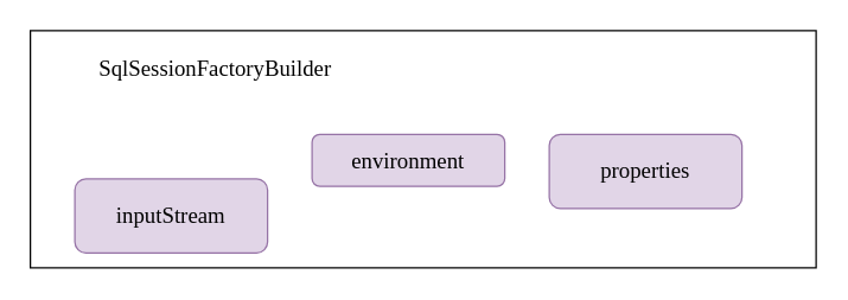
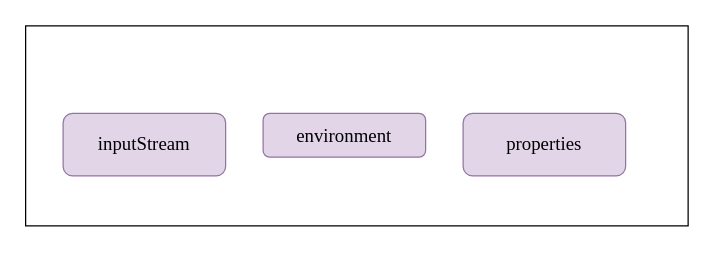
  <mxCell id="0" />
  <mxCell id="1" parent="0" />
  <mxCell id="2" value="" style="rounded=0;whiteSpace=wrap;html=1;" vertex="1" parent="1"><mxGeometry x="20" y="20" width="530" height="160" as="geometry" /></mxCell>
- <mxCell id="3" value="&lt;pre style=&quot;font-size: 11.3pt&quot;&gt;&lt;font face=&quot;menlo&quot;&gt;inputStream&lt;/font&gt;&lt;/pre&gt;" style="rounded=1;whiteSpace=wrap;html=1;fontFamily=menlo;fillColor=#e1d5e7;strokeColor=#9673a6;" vertex="1" parent="1"><mxGeometry x="50" y="120" width="130" height="50" as="geometry" /></mxCell>
+ <mxCell id="3" value="&lt;pre style=&quot;font-size: 11.3pt&quot;&gt;&lt;font face=&quot;menlo&quot;&gt;inputStream&lt;/font&gt;&lt;/pre&gt;" style="rounded=1;whiteSpace=wrap;html=1;fontFamily=menlo;fillColor=#e1d5e7;strokeColor=#9673a6;" vertex="1" parent="1"><mxGeometry x="50" y="90" width="130" height="50" as="geometry" /></mxCell>
  <mxCell id="4" value="&lt;pre&gt;&lt;font face=&quot;menlo&quot;&gt;&lt;span style=&quot;font-size: 15.067px&quot;&gt;environment&lt;/span&gt;&lt;/font&gt;&lt;span style=&quot;font-size: 11.3pt&quot;&gt;&lt;br&gt;&lt;/span&gt;&lt;/pre&gt;" style="rounded=1;whiteSpace=wrap;html=1;fontFamily=menlo;fillColor=#e1d5e7;strokeColor=#9673a6;" vertex="1" parent="1"><mxGeometry x="210" y="90" width="130" height="35" as="geometry" /></mxCell>
  <mxCell id="5" value="&lt;pre&gt;&lt;font face=&quot;menlo&quot;&gt;&lt;span style=&quot;font-size: 15.067px&quot;&gt;properties&lt;/span&gt;&lt;/font&gt;&lt;span style=&quot;font-size: 11.3pt&quot;&gt;&lt;br&gt;&lt;/span&gt;&lt;/pre&gt;" style="rounded=1;whiteSpace=wrap;html=1;fontFamily=menlo;fillColor=#e1d5e7;strokeColor=#9673a6;" vertex="1" parent="1"><mxGeometry x="370" y="90" width="130" height="50" as="geometry" /></mxCell>
- <mxCell id="6" value="&lt;font face=&quot;menlo&quot;&gt;SqlSessionFactoryBuilder&lt;/font&gt;" style="text;html=1;strokeColor=none;fillColor=none;align=center;verticalAlign=middle;whiteSpace=wrap;rounded=0;fontSize=15;" vertex="1" parent="1"><mxGeometry x="30" y="30" width="230" height="30" as="geometry" /></mxCell>
